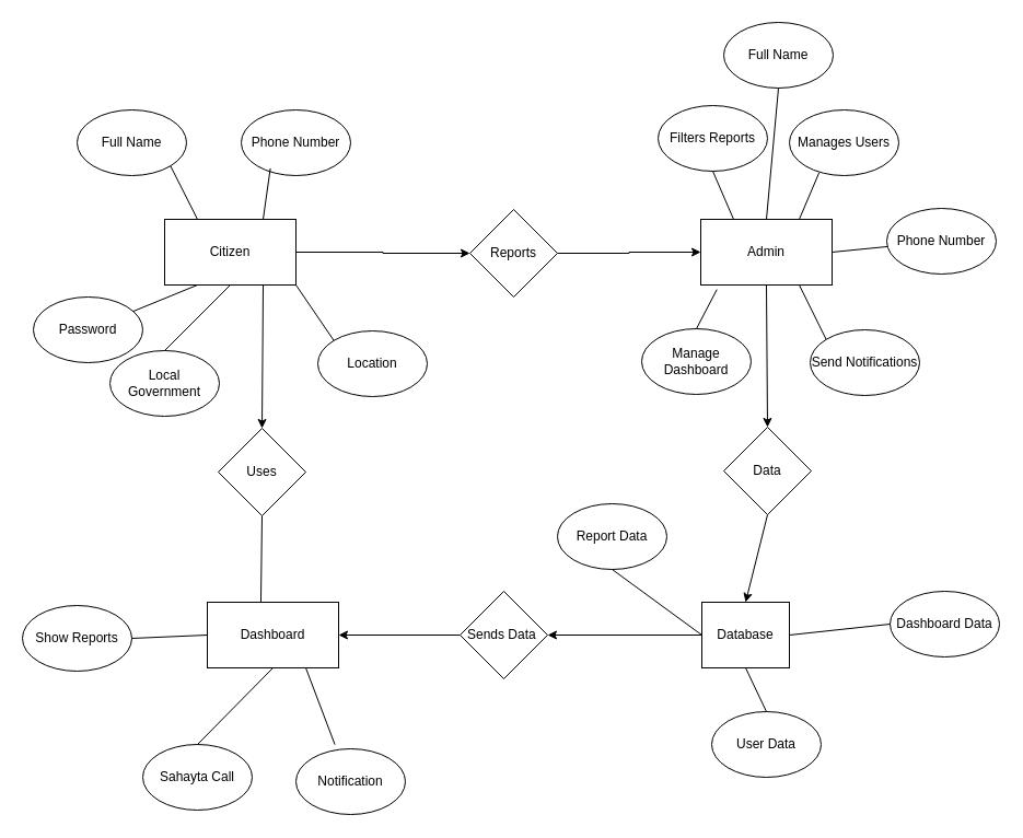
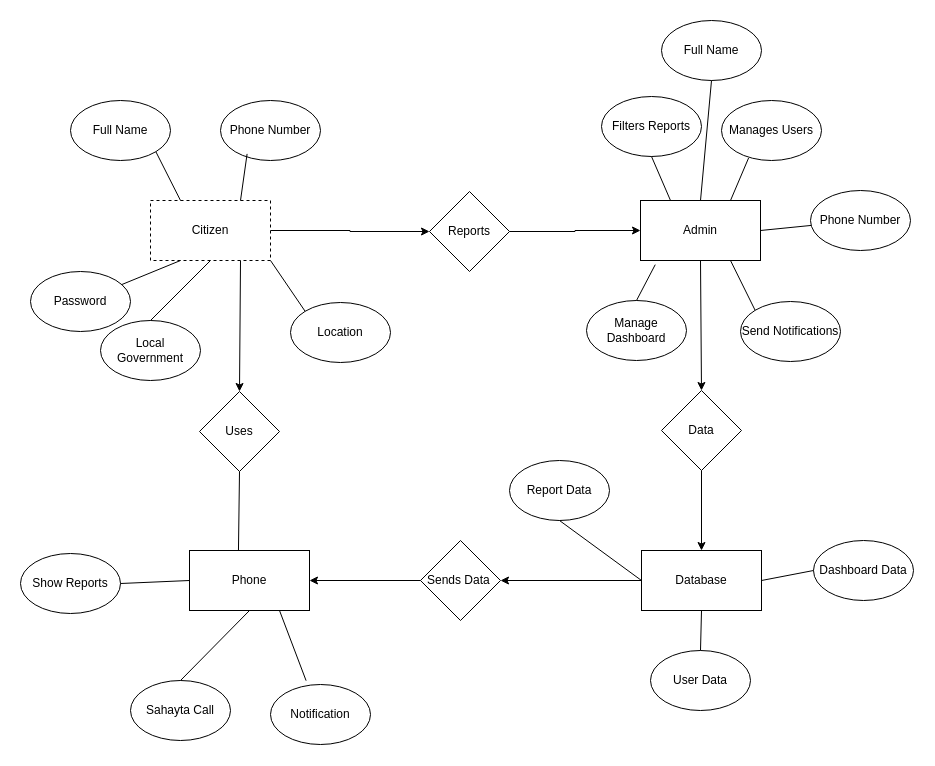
  <mxCell id="0" />
  <mxCell id="1" parent="0" />
  <mxCell id="2" style="rounded=0;orthogonalLoop=1;jettySize=auto;html=1;exitX=0.25;exitY=0;exitDx=0;exitDy=0;entryX=1;entryY=1;entryDx=0;entryDy=0;endArrow=none;startFill=0;" edge="1" parent="1" source="8" target="9"><mxGeometry relative="1" as="geometry" /></mxCell>
  <mxCell id="3" style="rounded=0;orthogonalLoop=1;jettySize=auto;html=1;exitX=0.25;exitY=1;exitDx=0;exitDy=0;endArrow=none;startFill=0;" edge="1" parent="1" source="8" target="11"><mxGeometry relative="1" as="geometry" /></mxCell>
  <mxCell id="4" style="rounded=0;orthogonalLoop=1;jettySize=auto;html=1;exitX=0.5;exitY=1;exitDx=0;exitDy=0;entryX=0.5;entryY=0;entryDx=0;entryDy=0;endArrow=none;startFill=0;" edge="1" parent="1" source="8" target="12"><mxGeometry relative="1" as="geometry" /></mxCell>
  <mxCell id="5" style="rounded=0;orthogonalLoop=1;jettySize=auto;html=1;exitX=1;exitY=1;exitDx=0;exitDy=0;entryX=0;entryY=0;entryDx=0;entryDy=0;endArrow=none;startFill=0;" edge="1" parent="1" source="8" target="14"><mxGeometry relative="1" as="geometry" /></mxCell>
  <mxCell id="6" style="edgeStyle=orthogonalEdgeStyle;rounded=0;orthogonalLoop=1;jettySize=auto;html=1;exitX=1;exitY=0.5;exitDx=0;exitDy=0;entryX=0;entryY=0.5;entryDx=0;entryDy=0;" edge="1" parent="1" source="8" target="16"><mxGeometry relative="1" as="geometry" /></mxCell>
  <mxCell id="7" style="rounded=0;orthogonalLoop=1;jettySize=auto;html=1;exitX=0.75;exitY=1;exitDx=0;exitDy=0;entryX=0.5;entryY=0;entryDx=0;entryDy=0;" edge="1" parent="1" source="8" target="41"><mxGeometry relative="1" as="geometry" /></mxCell>
- <mxCell id="8" value="Citizen" style="rounded=0;whiteSpace=wrap;html=1;fillColor=none;" vertex="1" parent="1"><mxGeometry x="150" y="200" width="120" height="60" as="geometry" /></mxCell>
+ <mxCell id="8" value="Citizen" style="rounded=0;whiteSpace=wrap;html=1;fillColor=none;dashed=1;" vertex="1" parent="1"><mxGeometry x="150" y="200" width="120" height="60" as="geometry" /></mxCell>
  <mxCell id="9" value="Full Name" style="ellipse;whiteSpace=wrap;html=1;fillColor=none;" vertex="1" parent="1"><mxGeometry x="70" y="100" width="100" height="60" as="geometry" /></mxCell>
  <mxCell id="10" value="Phone Number" style="ellipse;whiteSpace=wrap;html=1;fillColor=none;" vertex="1" parent="1"><mxGeometry x="220" y="100" width="100" height="60" as="geometry" /></mxCell>
  <mxCell id="11" value="Password" style="ellipse;whiteSpace=wrap;html=1;fillColor=none;" vertex="1" parent="1"><mxGeometry x="30" y="271" width="100" height="60" as="geometry" /></mxCell>
  <mxCell id="12" value="Local Government" style="ellipse;whiteSpace=wrap;html=1;fillColor=none;" vertex="1" parent="1"><mxGeometry x="100" y="320" width="100" height="60" as="geometry" /></mxCell>
  <mxCell id="13" style="rounded=0;orthogonalLoop=1;jettySize=auto;html=1;exitX=0.75;exitY=0;exitDx=0;exitDy=0;entryX=0.266;entryY=0.89;entryDx=0;entryDy=0;entryPerimeter=0;endArrow=none;startFill=0;" edge="1" parent="1" source="8" target="10"><mxGeometry relative="1" as="geometry" /></mxCell>
  <mxCell id="14" value="Location" style="ellipse;whiteSpace=wrap;html=1;fillColor=none;" vertex="1" parent="1"><mxGeometry x="290" y="302" width="100" height="60" as="geometry" /></mxCell>
  <mxCell id="15" style="edgeStyle=orthogonalEdgeStyle;rounded=0;orthogonalLoop=1;jettySize=auto;html=1;exitX=1;exitY=0.5;exitDx=0;exitDy=0;entryX=0;entryY=0.5;entryDx=0;entryDy=0;" edge="1" parent="1" source="16" target="21"><mxGeometry relative="1" as="geometry" /></mxCell>
  <mxCell id="16" value="Reports" style="rhombus;whiteSpace=wrap;html=1;fillColor=none;" vertex="1" parent="1"><mxGeometry x="429" y="191" width="80" height="80" as="geometry" /></mxCell>
  <mxCell id="17" style="rounded=0;orthogonalLoop=1;jettySize=auto;html=1;exitX=0.25;exitY=0;exitDx=0;exitDy=0;entryX=0.5;entryY=1;entryDx=0;entryDy=0;endArrow=none;startFill=0;" edge="1" parent="1" source="21" target="22"><mxGeometry relative="1" as="geometry" /></mxCell>
  <mxCell id="18" style="rounded=0;orthogonalLoop=1;jettySize=auto;html=1;exitX=0.5;exitY=1;exitDx=0;exitDy=0;entryX=0.5;entryY=0;entryDx=0;entryDy=0;endArrow=classic;startFill=0;endFill=1;" edge="1" parent="1" source="21" target="30"><mxGeometry relative="1" as="geometry" /></mxCell>
  <mxCell id="19" style="rounded=0;orthogonalLoop=1;jettySize=auto;html=1;exitX=0.5;exitY=0;exitDx=0;exitDy=0;entryX=0.5;entryY=1;entryDx=0;entryDy=0;endArrow=none;startFill=0;" edge="1" parent="1" source="21" target="36"><mxGeometry relative="1" as="geometry" /></mxCell>
  <mxCell id="20" style="rounded=0;orthogonalLoop=1;jettySize=auto;html=1;exitX=1;exitY=0.5;exitDx=0;exitDy=0;endArrow=none;startFill=0;" edge="1" parent="1" source="21" target="37"><mxGeometry relative="1" as="geometry" /></mxCell>
  <mxCell id="21" value="Admin" style="rounded=0;whiteSpace=wrap;html=1;fillColor=none;" vertex="1" parent="1"><mxGeometry x="640" y="200" width="120" height="60" as="geometry" /></mxCell>
  <mxCell id="22" value="Filters Reports" style="ellipse;whiteSpace=wrap;html=1;fillColor=none;" vertex="1" parent="1"><mxGeometry x="601" y="96" width="100" height="60" as="geometry" /></mxCell>
  <mxCell id="23" value="Manages Users" style="ellipse;whiteSpace=wrap;html=1;fillColor=none;" vertex="1" parent="1"><mxGeometry x="721" y="100" width="100" height="60" as="geometry" /></mxCell>
  <mxCell id="24" value="Manage Dashboard" style="ellipse;whiteSpace=wrap;html=1;fillColor=none;" vertex="1" parent="1"><mxGeometry x="586" y="300" width="100" height="60" as="geometry" /></mxCell>
  <mxCell id="25" style="rounded=0;orthogonalLoop=1;jettySize=auto;html=1;exitX=0;exitY=0;exitDx=0;exitDy=0;entryX=0.75;entryY=1;entryDx=0;entryDy=0;endArrow=none;startFill=0;" edge="1" parent="1" source="26" target="21"><mxGeometry relative="1" as="geometry" /></mxCell>
  <mxCell id="26" value="Send Notifications" style="ellipse;whiteSpace=wrap;html=1;fillColor=none;" vertex="1" parent="1"><mxGeometry x="740" y="301" width="100" height="60" as="geometry" /></mxCell>
  <mxCell id="27" style="rounded=0;orthogonalLoop=1;jettySize=auto;html=1;exitX=0.75;exitY=0;exitDx=0;exitDy=0;entryX=0.271;entryY=0.958;entryDx=0;entryDy=0;entryPerimeter=0;endArrow=none;startFill=0;" edge="1" parent="1" source="21" target="23"><mxGeometry relative="1" as="geometry" /></mxCell>
  <mxCell id="28" style="rounded=0;orthogonalLoop=1;jettySize=auto;html=1;exitX=0.5;exitY=0;exitDx=0;exitDy=0;entryX=0.123;entryY=1.069;entryDx=0;entryDy=0;entryPerimeter=0;endArrow=none;startFill=0;" edge="1" parent="1" source="24" target="21"><mxGeometry relative="1" as="geometry" /></mxCell>
  <mxCell id="29" style="rounded=0;orthogonalLoop=1;jettySize=auto;html=1;exitX=0.5;exitY=1;exitDx=0;exitDy=0;entryX=0.5;entryY=0;entryDx=0;entryDy=0;endArrow=classic;startFill=0;endFill=1;" edge="1" parent="1" source="30" target="35"><mxGeometry relative="1" as="geometry" /></mxCell>
  <mxCell id="30" value="Data" style="rhombus;whiteSpace=wrap;html=1;fillColor=none;" vertex="1" parent="1"><mxGeometry x="661" y="390" width="80" height="80" as="geometry" /></mxCell>
  <mxCell id="31" style="rounded=0;orthogonalLoop=1;jettySize=auto;html=1;exitX=0;exitY=0.5;exitDx=0;exitDy=0;entryX=0.5;entryY=1;entryDx=0;entryDy=0;endArrow=none;endFill=1;startFill=0;" edge="1" parent="1" source="35" target="38"><mxGeometry relative="1" as="geometry" /></mxCell>
  <mxCell id="32" style="rounded=0;orthogonalLoop=1;jettySize=auto;html=1;exitX=0.5;exitY=1;exitDx=0;exitDy=0;entryX=0.5;entryY=0;entryDx=0;entryDy=0;endArrow=none;startFill=0;" edge="1" parent="1" source="35" target="39"><mxGeometry relative="1" as="geometry" /></mxCell>
  <mxCell id="33" style="rounded=0;orthogonalLoop=1;jettySize=auto;html=1;exitX=1;exitY=0.5;exitDx=0;exitDy=0;entryX=0;entryY=0.5;entryDx=0;entryDy=0;endArrow=none;startFill=0;" edge="1" parent="1" source="35" target="40"><mxGeometry relative="1" as="geometry" /></mxCell>
  <mxCell id="34" style="rounded=0;orthogonalLoop=1;jettySize=auto;html=1;exitX=0;exitY=0.5;exitDx=0;exitDy=0;entryX=1;entryY=0.5;entryDx=0;entryDy=0;" edge="1" parent="1" source="35" target="49"><mxGeometry relative="1" as="geometry" /></mxCell>
- <mxCell id="35" value="Database" style="rounded=0;whiteSpace=wrap;html=1;fillColor=none;" vertex="1" parent="1"><mxGeometry x="641" y="550" width="80" height="60" as="geometry" /></mxCell>
+ <mxCell id="35" value="Database" style="rounded=0;whiteSpace=wrap;html=1;fillColor=none;" vertex="1" parent="1"><mxGeometry x="641" y="550" width="120" height="60" as="geometry" /></mxCell>
  <mxCell id="36" value="Full Name" style="ellipse;whiteSpace=wrap;html=1;fillColor=none;" vertex="1" parent="1"><mxGeometry x="661" y="20" width="100" height="60" as="geometry" /></mxCell>
  <mxCell id="37" value="Phone Number" style="ellipse;whiteSpace=wrap;html=1;fillColor=none;" vertex="1" parent="1"><mxGeometry x="810" y="190" width="100" height="60" as="geometry" /></mxCell>
  <mxCell id="38" value="Report Data" style="ellipse;whiteSpace=wrap;html=1;fillColor=none;" vertex="1" parent="1"><mxGeometry x="509" y="460" width="100" height="60" as="geometry" /></mxCell>
  <mxCell id="39" value="User Data" style="ellipse;whiteSpace=wrap;html=1;fillColor=none;" vertex="1" parent="1"><mxGeometry x="650" y="650" width="100" height="60" as="geometry" /></mxCell>
  <mxCell id="40" value="Dashboard Data" style="ellipse;whiteSpace=wrap;html=1;fillColor=none;" vertex="1" parent="1"><mxGeometry x="813" y="540" width="100" height="60" as="geometry" /></mxCell>
  <mxCell id="41" value="Uses" style="rhombus;whiteSpace=wrap;html=1;fillColor=none;" vertex="1" parent="1"><mxGeometry x="199" y="391" width="80" height="80" as="geometry" /></mxCell>
  <mxCell id="42" style="rounded=0;orthogonalLoop=1;jettySize=auto;html=1;exitX=0;exitY=0.5;exitDx=0;exitDy=0;entryX=1;entryY=0.5;entryDx=0;entryDy=0;endArrow=none;startFill=0;" edge="1" parent="1" source="44" target="46"><mxGeometry relative="1" as="geometry" /></mxCell>
  <mxCell id="43" style="rounded=0;orthogonalLoop=1;jettySize=auto;html=1;exitX=0.5;exitY=1;exitDx=0;exitDy=0;entryX=0.5;entryY=0;entryDx=0;entryDy=0;endArrow=none;startFill=0;" edge="1" parent="1" source="44" target="47"><mxGeometry relative="1" as="geometry" /></mxCell>
- <mxCell id="44" value="Dashboard" style="rounded=0;whiteSpace=wrap;html=1;fillColor=none;" vertex="1" parent="1"><mxGeometry x="189" y="550" width="120" height="60" as="geometry" /></mxCell>
+ <mxCell id="44" value="Phone" style="rounded=0;whiteSpace=wrap;html=1;fillColor=none;" vertex="1" parent="1"><mxGeometry x="189" y="550" width="120" height="60" as="geometry" /></mxCell>
  <mxCell id="45" style="rounded=0;orthogonalLoop=1;jettySize=auto;html=1;exitX=0.5;exitY=1;exitDx=0;exitDy=0;entryX=0.408;entryY=0.002;entryDx=0;entryDy=0;entryPerimeter=0;endArrow=none;startFill=0;" edge="1" parent="1" source="41" target="44"><mxGeometry relative="1" as="geometry" /></mxCell>
  <mxCell id="46" value="Show Reports" style="ellipse;whiteSpace=wrap;html=1;fillColor=none;" vertex="1" parent="1"><mxGeometry y="553" width="100" height="60" as="geometry" x="20" /></mxCell>
  <mxCell id="47" value="Sahayta Call" style="ellipse;whiteSpace=wrap;html=1;fillColor=none;" vertex="1" parent="1"><mxGeometry x="130" y="680" width="100" height="60" as="geometry" /></mxCell>
  <mxCell id="48" style="edgeStyle=orthogonalEdgeStyle;rounded=0;orthogonalLoop=1;jettySize=auto;html=1;exitX=0;exitY=0.5;exitDx=0;exitDy=0;entryX=1;entryY=0.5;entryDx=0;entryDy=0;" edge="1" parent="1" source="49" target="44"><mxGeometry relative="1" as="geometry" /></mxCell>
  <mxCell id="49" value="Sends Data&amp;nbsp;" style="rhombus;whiteSpace=wrap;html=1;fillColor=none;" vertex="1" parent="1"><mxGeometry x="420" y="540" width="80" height="80" as="geometry" /></mxCell>
  <mxCell id="50" value="Notification" style="ellipse;whiteSpace=wrap;html=1;fillColor=none;" vertex="1" parent="1"><mxGeometry x="270" y="684" width="100" height="60" as="geometry" /></mxCell>
  <mxCell id="51" style="rounded=0;orthogonalLoop=1;jettySize=auto;html=1;exitX=0.75;exitY=1;exitDx=0;exitDy=0;entryX=0.356;entryY=-0.064;entryDx=0;entryDy=0;entryPerimeter=0;endArrow=none;startFill=0;" edge="1" parent="1" source="44" target="50"><mxGeometry relative="1" as="geometry" /></mxCell>
